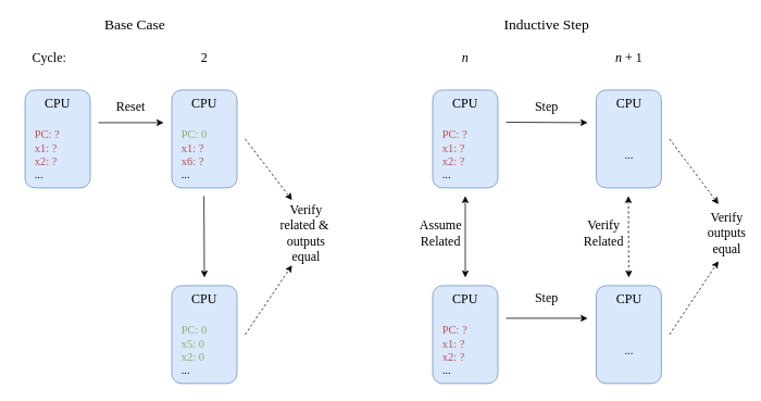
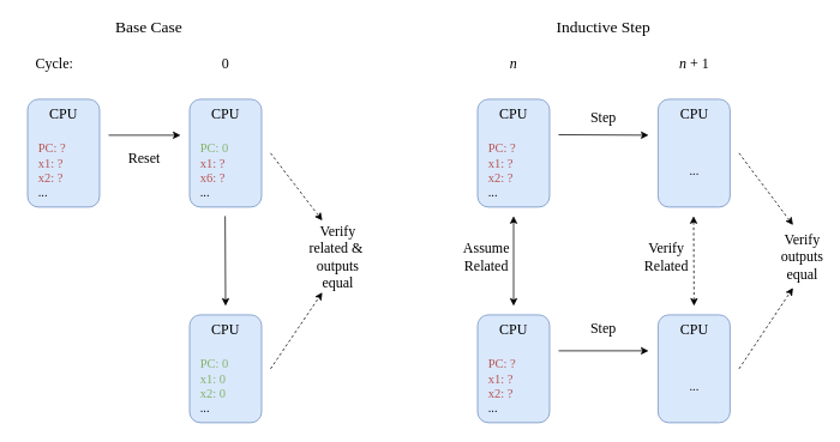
  <mxCell id="0" />
  <mxCell id="1" parent="0" />
  <mxCell id="2" value="" style="endArrow=classic;html=1;dashed=1;entryX=0.25;entryY=0;entryDx=0;entryDy=0;" parent="1" target="4" edge="1"><mxGeometry width="50" height="50" relative="1" as="geometry"><mxPoint x="300" y="170" as="sourcePoint" /><mxPoint x="380" y="230" as="targetPoint" /></mxGeometry></mxCell>
  <mxCell id="3" value="" style="endArrow=classic;html=1;dashed=1;entryX=0.25;entryY=1;entryDx=0;entryDy=0;" parent="1" target="4" edge="1"><mxGeometry width="50" height="50" relative="1" as="geometry"><mxPoint x="300" y="410" as="sourcePoint" /><mxPoint x="400" y="300" as="targetPoint" /></mxGeometry></mxCell>
  <mxCell id="4" value="Verify related &amp;amp;&amp;nbsp; outputs equal" style="text;html=1;strokeColor=none;fillColor=none;align=center;verticalAlign=middle;whiteSpace=wrap;rounded=0;fontFamily=CMU Sans Serif;fontSize=16;" parent="1" vertex="1"><mxGeometry x="340" y="245" width="70" height="80" as="geometry" /></mxCell>
  <mxCell id="5" value="" style="endArrow=classic;startArrow=classic;html=1;" parent="1" edge="1"><mxGeometry width="50" height="50" relative="1" as="geometry"><mxPoint x="570" y="340" as="sourcePoint" /><mxPoint x="570" y="240" as="targetPoint" /></mxGeometry></mxCell>
  <mxCell id="6" value="" style="endArrow=classic;html=1;" parent="1" edge="1"><mxGeometry width="50" height="50" relative="1" as="geometry"><mxPoint x="620" y="149.5" as="sourcePoint" /><mxPoint x="720" y="150" as="targetPoint" /></mxGeometry></mxCell>
  <mxCell id="7" value="" style="endArrow=classic;html=1;" parent="1" edge="1"><mxGeometry width="50" height="50" relative="1" as="geometry"><mxPoint x="620" y="390" as="sourcePoint" /><mxPoint x="720" y="390" as="targetPoint" /></mxGeometry></mxCell>
  <mxCell id="8" value="" style="endArrow=classic;startArrow=classic;html=1;dashed=1;" parent="1" edge="1"><mxGeometry width="50" height="50" relative="1" as="geometry"><mxPoint x="770.5" y="340" as="sourcePoint" /><mxPoint x="770" y="240" as="targetPoint" /></mxGeometry></mxCell>
  <mxCell id="9" value="Assume&lt;br style=&quot;font-size: 16px;&quot;&gt;Related" style="text;html=1;strokeColor=none;fillColor=none;align=center;verticalAlign=middle;whiteSpace=wrap;rounded=0;fontFamily=CMU Sans Serif;fontSize=16;" parent="1" vertex="1"><mxGeometry x="520" y="275" width="40" height="20" as="geometry" /></mxCell>
  <mxCell id="10" value="Verify&lt;br style=&quot;font-size: 16px;&quot;&gt;Related" style="text;html=1;strokeColor=none;fillColor=none;align=center;verticalAlign=middle;whiteSpace=wrap;rounded=0;fontFamily=CMU Sans Serif;fontSize=16;" parent="1" vertex="1"><mxGeometry x="720" y="275" width="40" height="20" as="geometry" /></mxCell>
  <mxCell id="11" value="Step" style="text;html=1;strokeColor=none;fillColor=none;align=center;verticalAlign=middle;whiteSpace=wrap;rounded=0;fontFamily=CMU Sans Serif;fontSize=16;" parent="1" vertex="1"><mxGeometry x="650" y="120" width="40" height="20" as="geometry" /></mxCell>
  <mxCell id="12" value="Step" style="text;html=1;strokeColor=none;fillColor=none;align=center;verticalAlign=middle;whiteSpace=wrap;rounded=0;fontFamily=CMU Sans Serif;fontSize=16;" parent="1" vertex="1"><mxGeometry x="650" y="355" width="40" height="20" as="geometry" /></mxCell>
  <mxCell id="13" value="" style="endArrow=classic;html=1;dashed=1;" parent="1" edge="1"><mxGeometry width="50" height="50" relative="1" as="geometry"><mxPoint x="820.5" y="170" as="sourcePoint" /><mxPoint x="880.5" y="250" as="targetPoint" /></mxGeometry></mxCell>
  <mxCell id="14" value="" style="endArrow=classic;html=1;dashed=1;" parent="1" edge="1"><mxGeometry width="50" height="50" relative="1" as="geometry"><mxPoint x="820.5" y="410" as="sourcePoint" /><mxPoint x="880.5" y="320" as="targetPoint" /></mxGeometry></mxCell>
  <mxCell id="15" value="Verify outputs equal" style="text;html=1;strokeColor=none;fillColor=none;align=center;verticalAlign=middle;whiteSpace=wrap;rounded=0;fontFamily=CMU Sans Serif;fontSize=16;" parent="1" vertex="1"><mxGeometry x="870.5" y="252.5" width="40" height="65" as="geometry" /></mxCell>
  <mxCell id="16" value="Base Case" style="text;html=1;strokeColor=none;fillColor=none;align=center;verticalAlign=middle;whiteSpace=wrap;rounded=0;fontSize=18;fontFamily=CMU Sans Serif;" parent="1" vertex="1"><mxGeometry x="20" y="20" width="290" height="20" as="geometry" /></mxCell>
  <mxCell id="17" value="Inductive Step" style="text;html=1;strokeColor=none;fillColor=none;align=center;verticalAlign=middle;whiteSpace=wrap;rounded=0;fontSize=18;fontFamily=CMU Sans Serif;" parent="1" vertex="1"><mxGeometry x="485" y="20" width="370" height="20" as="geometry" /></mxCell>
  <mxCell id="18" value="Cycle:" style="text;html=1;strokeColor=none;fillColor=none;align=center;verticalAlign=middle;whiteSpace=wrap;rounded=0;fontFamily=CMU Sans Serif;fontSize=16;" parent="1" vertex="1"><mxGeometry x="40" y="60" width="40" height="20" as="geometry" /></mxCell>
- <mxCell id="19" value="2" style="text;html=1;strokeColor=none;fillColor=none;align=center;verticalAlign=middle;whiteSpace=wrap;rounded=0;fontFamily=CMU Sans Serif;fontSize=16;" parent="1" vertex="1"><mxGeometry x="230" y="60" width="40" height="20" as="geometry" /></mxCell>
+ <mxCell id="19" value="0" style="text;html=1;strokeColor=none;fillColor=none;align=center;verticalAlign=middle;whiteSpace=wrap;rounded=0;fontFamily=CMU Sans Serif;fontSize=16;" parent="1" vertex="1"><mxGeometry x="230" y="60" width="40" height="20" as="geometry" /></mxCell>
  <mxCell id="20" value="&lt;i&gt;n&lt;/i&gt;" style="text;html=1;strokeColor=none;fillColor=none;align=center;verticalAlign=middle;whiteSpace=wrap;rounded=0;fontFamily=CMU Sans Serif;fontSize=16;" parent="1" vertex="1"><mxGeometry x="550" y="60" width="40" height="20" as="geometry" /></mxCell>
  <mxCell id="21" value="&lt;i&gt;n&amp;nbsp;&lt;/i&gt;+ 1" style="text;html=1;strokeColor=none;fillColor=none;align=center;verticalAlign=middle;whiteSpace=wrap;rounded=0;fontFamily=CMU Sans Serif;fontSize=16;" parent="1" vertex="1"><mxGeometry x="740.5" y="60" width="60" height="20" as="geometry" /></mxCell>
  <mxCell id="22" value="" style="endArrow=classic;html=1;" parent="1" edge="1"><mxGeometry width="50" height="50" relative="1" as="geometry"><mxPoint x="120" y="150" as="sourcePoint" /><mxPoint x="200" y="150" as="targetPoint" /></mxGeometry></mxCell>
  <mxCell id="23" value="" style="endArrow=none;startArrow=classic;html=1;startFill=1;endFill=0;" parent="1" edge="1"><mxGeometry width="50" height="50" relative="1" as="geometry"><mxPoint x="250" y="340" as="sourcePoint" /><mxPoint x="249.5" y="240" as="targetPoint" /></mxGeometry></mxCell>
- <mxCell id="24" value="Reset" style="text;html=1;strokeColor=none;fillColor=none;align=center;verticalAlign=middle;whiteSpace=wrap;rounded=0;fontFamily=CMU Sans Serif;fontSize=16;" parent="1" vertex="1"><mxGeometry x="140" y="120" width="40" height="20" as="geometry" /></mxCell>
+ <mxCell id="24" value="Reset" style="text;html=1;strokeColor=none;fillColor=none;align=center;verticalAlign=middle;whiteSpace=wrap;rounded=0;fontFamily=CMU Sans Serif;fontSize=16;" parent="1" vertex="1"><mxGeometry x="140" y="165" width="40" height="20" as="geometry" /></mxCell>
  <mxCell id="25" value="CPU" style="rounded=1;whiteSpace=wrap;html=1;fontFamily=CMU Sans Serif;verticalAlign=top;fontSize=16;fillColor=#dae8fc;strokeColor=#6c8ebf;" parent="1" vertex="1"><mxGeometry x="30" y="110" width="80" height="120" as="geometry" /></mxCell>
  <mxCell id="26" value="&lt;font face=&quot;CMU Typewriter Text&quot; style=&quot;font-size: 14px&quot;&gt;PC: ?&lt;br style=&quot;font-size: 14px&quot;&gt;x1: ?&lt;br style=&quot;font-size: 14px&quot;&gt;x2: ?&lt;br style=&quot;font-size: 14px&quot;&gt;&lt;font color=&quot;#000000&quot;&gt;...&lt;/font&gt;&lt;/font&gt;" style="text;html=1;strokeColor=none;fillColor=none;align=left;verticalAlign=middle;whiteSpace=wrap;rounded=0;fontFamily=CMU Sans Serif;fontSize=14;fontColor=#B85450;" parent="1" vertex="1"><mxGeometry x="40" y="160" width="40" height="60" as="geometry" /></mxCell>
  <mxCell id="27" value="CPU" style="rounded=1;whiteSpace=wrap;html=1;fontFamily=CMU Sans Serif;verticalAlign=top;fontSize=16;fillColor=#dae8fc;strokeColor=#6c8ebf;" parent="1" vertex="1"><mxGeometry x="210" y="110" width="80" height="120" as="geometry" /></mxCell>
  <mxCell id="28" value="&lt;font face=&quot;CMU Typewriter Text&quot; style=&quot;font-size: 14px&quot;&gt;&lt;font color=&quot;#82b366&quot;&gt;PC: 0&lt;/font&gt;&lt;br style=&quot;font-size: 14px&quot;&gt;&lt;font color=&quot;#b85450&quot;&gt;x1: ?&lt;br style=&quot;font-size: 14px&quot;&gt;x6: ?&lt;/font&gt;&lt;br style=&quot;font-size: 14px&quot;&gt;...&lt;/font&gt;" style="text;html=1;strokeColor=none;fillColor=none;align=left;verticalAlign=middle;whiteSpace=wrap;rounded=0;fontFamily=CMU Sans Serif;fontSize=14;" parent="1" vertex="1"><mxGeometry x="220" y="160" width="40" height="60" as="geometry" /></mxCell>
  <mxCell id="29" value="CPU" style="rounded=1;whiteSpace=wrap;html=1;fontFamily=CMU Sans Serif;verticalAlign=top;fontSize=16;fillColor=#dae8fc;strokeColor=#6c8ebf;" parent="1" vertex="1"><mxGeometry x="210" y="350" width="80" height="120" as="geometry" /></mxCell>
- <mxCell id="30" value="&lt;font face=&quot;CMU Typewriter Text&quot; style=&quot;font-size: 14px&quot;&gt;&lt;font color=&quot;#82b366&quot;&gt;PC: 0&lt;/font&gt;&lt;br style=&quot;font-size: 14px&quot;&gt;&lt;font color=&quot;#82b366&quot;&gt;x5: 0&lt;br style=&quot;font-size: 14px&quot;&gt;x2: 0&lt;/font&gt;&lt;br style=&quot;font-size: 14px&quot;&gt;...&lt;/font&gt;" style="text;html=1;strokeColor=none;fillColor=none;align=left;verticalAlign=middle;whiteSpace=wrap;rounded=0;fontFamily=CMU Sans Serif;fontSize=14;" parent="1" vertex="1"><mxGeometry x="220" y="400" width="40" height="60" as="geometry" /></mxCell>
+ <mxCell id="30" value="&lt;font face=&quot;CMU Typewriter Text&quot; style=&quot;font-size: 14px&quot;&gt;&lt;font color=&quot;#82b366&quot;&gt;PC: 0&lt;/font&gt;&lt;br style=&quot;font-size: 14px&quot;&gt;&lt;font color=&quot;#82b366&quot;&gt;x1: 0&lt;br style=&quot;font-size: 14px&quot;&gt;x2: 0&lt;/font&gt;&lt;br style=&quot;font-size: 14px&quot;&gt;...&lt;/font&gt;" style="text;html=1;strokeColor=none;fillColor=none;align=left;verticalAlign=middle;whiteSpace=wrap;rounded=0;fontFamily=CMU Sans Serif;fontSize=14;" parent="1" vertex="1"><mxGeometry x="220" y="400" width="40" height="60" as="geometry" /></mxCell>
  <mxCell id="31" value="CPU" style="rounded=1;whiteSpace=wrap;html=1;fontFamily=CMU Sans Serif;verticalAlign=top;fontSize=16;fillColor=#dae8fc;strokeColor=#6c8ebf;" parent="1" vertex="1"><mxGeometry x="530" y="110" width="80" height="120" as="geometry" /></mxCell>
  <mxCell id="32" value="&lt;font face=&quot;CMU Typewriter Text&quot; style=&quot;font-size: 14px&quot;&gt;&lt;font color=&quot;#b85450&quot;&gt;PC: ?&lt;br style=&quot;font-size: 14px&quot;&gt;x1: ?&lt;br style=&quot;font-size: 14px&quot;&gt;x2: ?&lt;/font&gt;&lt;br style=&quot;font-size: 14px&quot;&gt;...&lt;/font&gt;" style="text;html=1;strokeColor=none;fillColor=none;align=left;verticalAlign=middle;whiteSpace=wrap;rounded=0;fontFamily=CMU Sans Serif;fontSize=14;" parent="1" vertex="1"><mxGeometry x="540" y="160" width="40" height="60" as="geometry" /></mxCell>
  <mxCell id="33" value="CPU" style="rounded=1;whiteSpace=wrap;html=1;fontFamily=CMU Sans Serif;verticalAlign=top;fontSize=16;fillColor=#dae8fc;strokeColor=#6c8ebf;" parent="1" vertex="1"><mxGeometry x="530" y="350" width="80" height="120" as="geometry" /></mxCell>
  <mxCell id="34" value="&lt;font face=&quot;CMU Typewriter Text&quot; style=&quot;font-size: 14px&quot;&gt;&lt;font color=&quot;#b85450&quot;&gt;PC: ?&lt;br style=&quot;font-size: 14px&quot;&gt;x1: ?&lt;br style=&quot;font-size: 14px&quot;&gt;x2: ?&lt;/font&gt;&lt;br style=&quot;font-size: 14px&quot;&gt;...&lt;/font&gt;" style="text;html=1;strokeColor=none;fillColor=none;align=left;verticalAlign=middle;whiteSpace=wrap;rounded=0;fontFamily=CMU Sans Serif;fontSize=14;" parent="1" vertex="1"><mxGeometry x="540" y="400" width="40" height="60" as="geometry" /></mxCell>
  <mxCell id="35" value="CPU" style="rounded=1;whiteSpace=wrap;html=1;fontFamily=CMU Sans Serif;verticalAlign=top;fontSize=16;fillColor=#dae8fc;strokeColor=#6c8ebf;" parent="1" vertex="1"><mxGeometry x="730.5" y="110" width="80" height="120" as="geometry" /></mxCell>
  <mxCell id="36" value="CPU" style="rounded=1;whiteSpace=wrap;html=1;fontFamily=CMU Sans Serif;verticalAlign=top;fontSize=16;fillColor=#dae8fc;strokeColor=#6c8ebf;" parent="1" vertex="1"><mxGeometry x="730.5" y="350" width="80" height="120" as="geometry" /></mxCell>
  <mxCell id="37" value="&lt;font face=&quot;CMU Typewriter Text&quot; style=&quot;font-size: 14px&quot;&gt;...&lt;/font&gt;" style="text;html=1;strokeColor=none;fillColor=none;align=center;verticalAlign=middle;whiteSpace=wrap;rounded=0;fontFamily=CMU Sans Serif;fontSize=14;" parent="1" vertex="1"><mxGeometry x="750.5" y="400" width="40" height="60" as="geometry" /></mxCell>
  <mxCell id="38" value="&lt;font face=&quot;CMU Typewriter Text&quot; style=&quot;font-size: 14px&quot;&gt;...&lt;/font&gt;" style="text;html=1;strokeColor=none;fillColor=none;align=center;verticalAlign=middle;whiteSpace=wrap;rounded=0;fontFamily=CMU Sans Serif;fontSize=14;" parent="1" vertex="1"><mxGeometry x="750.5" y="160" width="40" height="60" as="geometry" /></mxCell>
